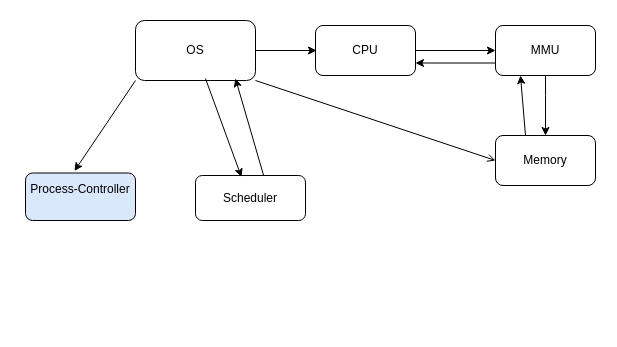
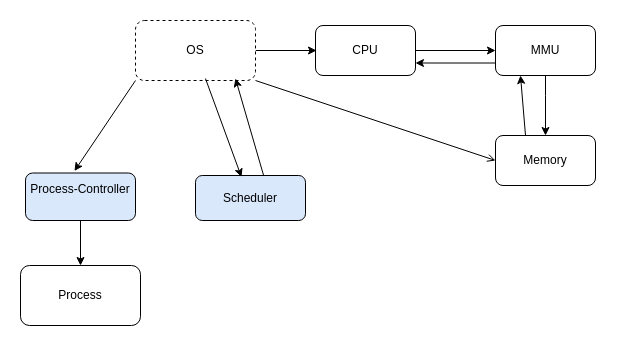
  <mxCell id="0" />
  <mxCell id="1" parent="0" />
  <mxCell id="2" value="CPU" style="rounded=1;whiteSpace=wrap;html=1;" vertex="1" parent="1"><mxGeometry x="315" y="25" width="100" height="50" as="geometry" /></mxCell>
  <mxCell id="3" value="Memory" style="rounded=1;whiteSpace=wrap;html=1;" vertex="1" parent="1"><mxGeometry x="495" y="135" width="100" height="50" as="geometry" /></mxCell>
  <mxCell id="4" value="" style="endArrow=classic;html=1;rounded=0;exitX=1;exitY=0.5;exitDx=0;exitDy=0;entryX=0.01;entryY=0.5;entryDx=0;entryDy=0;entryPerimeter=0;" edge="1" parent="1" source="10" target="2"><mxGeometry width="50" height="50" relative="1" as="geometry"><mxPoint x="162.94" y="302" as="sourcePoint" /><mxPoint x="375" y="335" as="targetPoint" /></mxGeometry></mxCell>
  <mxCell id="5" value="" style="endArrow=classic;html=1;rounded=0;exitX=1;exitY=0.5;exitDx=0;exitDy=0;entryX=0;entryY=0.5;entryDx=0;entryDy=0;" edge="1" parent="1" source="2" target="6"><mxGeometry width="50" height="50" relative="1" as="geometry"><mxPoint x="298.04" y="308" as="sourcePoint" /><mxPoint x="375" y="335" as="targetPoint" /></mxGeometry></mxCell>
  <mxCell id="6" value="MMU" style="rounded=1;whiteSpace=wrap;html=1;" vertex="1" parent="1"><mxGeometry x="495" y="25" width="100" height="50" as="geometry" /></mxCell>
- <mxCell id="7" value="Scheduler" style="rounded=1;whiteSpace=wrap;html=1;" vertex="1" parent="1"><mxGeometry x="195" y="175" width="110" height="45" as="geometry" /></mxCell>
+ <mxCell id="7" value="Scheduler" style="rounded=1;whiteSpace=wrap;html=1;fillColor=#dae8fc;" vertex="1" parent="1"><mxGeometry x="195" y="175" width="110" height="45" as="geometry" /></mxCell>
  <mxCell id="8" value="" style="endArrow=open;html=1;rounded=0;exitX=1;exitY=1;exitDx=0;exitDy=0;entryX=0;entryY=0.5;entryDx=0;entryDy=0;" edge="1" parent="1" source="10" target="3"><mxGeometry width="50" height="50" relative="1" as="geometry"><mxPoint x="272.98" y="302.99" as="sourcePoint" /><mxPoint x="375" y="335" as="targetPoint" /></mxGeometry></mxCell>
  <mxCell id="9" value="Process-Controller&lt;div&gt;&lt;br&gt;&lt;/div&gt;" style="rounded=1;whiteSpace=wrap;html=1;fillColor=#dae8fc;" vertex="1" parent="1"><mxGeometry x="25" y="172.5" width="110" height="47.5" as="geometry" /></mxCell>
- <mxCell id="10" value="OS" style="rounded=1;whiteSpace=wrap;html=1;" vertex="1" parent="1"><mxGeometry x="135" y="20" width="120" height="60" as="geometry" /></mxCell>
+ <mxCell id="10" value="OS" style="rounded=1;whiteSpace=wrap;html=1;dashed=1;" vertex="1" parent="1"><mxGeometry x="135" y="20" width="120" height="60" as="geometry" /></mxCell>
  <mxCell id="11" value="" style="endArrow=classic;html=1;rounded=0;exitX=0.5;exitY=1;exitDx=0;exitDy=0;entryX=0.5;entryY=0;entryDx=0;entryDy=0;" edge="1" parent="1" source="6" target="3"><mxGeometry width="50" height="50" relative="1" as="geometry"><mxPoint x="455" y="135" as="sourcePoint" /><mxPoint x="505" y="85" as="targetPoint" /><Array as="points"><mxPoint x="545" y="95" /></Array></mxGeometry></mxCell>
  <mxCell id="12" value="" style="endArrow=classic;html=1;rounded=0;entryX=0.25;entryY=1;entryDx=0;entryDy=0;" edge="1" parent="1" target="6"><mxGeometry width="50" height="50" relative="1" as="geometry"><mxPoint x="525" y="135" as="sourcePoint" /><mxPoint x="505" y="85" as="targetPoint" /></mxGeometry></mxCell>
  <mxCell id="13" value="" style="endArrow=classic;html=1;rounded=0;entryX=1;entryY=0.75;entryDx=0;entryDy=0;exitX=0;exitY=0.75;exitDx=0;exitDy=0;" edge="1" parent="1" source="6" target="2"><mxGeometry width="50" height="50" relative="1" as="geometry"><mxPoint x="435" y="135" as="sourcePoint" /><mxPoint x="485" y="85" as="targetPoint" /></mxGeometry></mxCell>
  <mxCell id="14" value="" style="endArrow=classic;html=1;rounded=0;entryX=0.445;entryY=-0.042;entryDx=0;entryDy=0;entryPerimeter=0;exitX=0;exitY=1;exitDx=0;exitDy=0;" edge="1" parent="1" source="10" target="9"><mxGeometry width="50" height="50" relative="1" as="geometry"><mxPoint x="155" y="205" as="sourcePoint" /><mxPoint x="205" y="155" as="targetPoint" /></mxGeometry></mxCell>
  <mxCell id="15" value="" style="endArrow=classic;html=1;rounded=0;exitX=0.583;exitY=0.967;exitDx=0;exitDy=0;exitPerimeter=0;entryX=0.418;entryY=0.033;entryDx=0;entryDy=0;entryPerimeter=0;" edge="1" parent="1" source="10" target="7"><mxGeometry width="50" height="50" relative="1" as="geometry"><mxPoint x="215" y="255" as="sourcePoint" /><mxPoint x="265" y="205" as="targetPoint" /></mxGeometry></mxCell>
  <mxCell id="16" value="" style="endArrow=classic;html=1;rounded=0;exitX=0.618;exitY=-0.011;exitDx=0;exitDy=0;exitPerimeter=0;entryX=0.833;entryY=0.967;entryDx=0;entryDy=0;entryPerimeter=0;" edge="1" parent="1" source="7" target="10"><mxGeometry width="50" height="50" relative="1" as="geometry"><mxPoint x="255" y="155" as="sourcePoint" /><mxPoint x="305" y="105" as="targetPoint" /></mxGeometry></mxCell>
+ <mxCell id="17" value="Process" style="rounded=1;whiteSpace=wrap;html=1;" vertex="1" parent="1"><mxGeometry x="20" y="265" width="120" height="60" as="geometry" /></mxCell>
+ <mxCell id="18" value="" style="endArrow=classic;html=1;rounded=0;exitX=0.5;exitY=1;exitDx=0;exitDy=0;entryX=0.5;entryY=0;entryDx=0;entryDy=0;" edge="1" parent="1" source="9" target="17"><mxGeometry width="50" height="50" relative="1" as="geometry"><mxPoint x="65" y="255" as="sourcePoint" /><mxPoint x="115" y="205" as="targetPoint" /></mxGeometry></mxCell>
